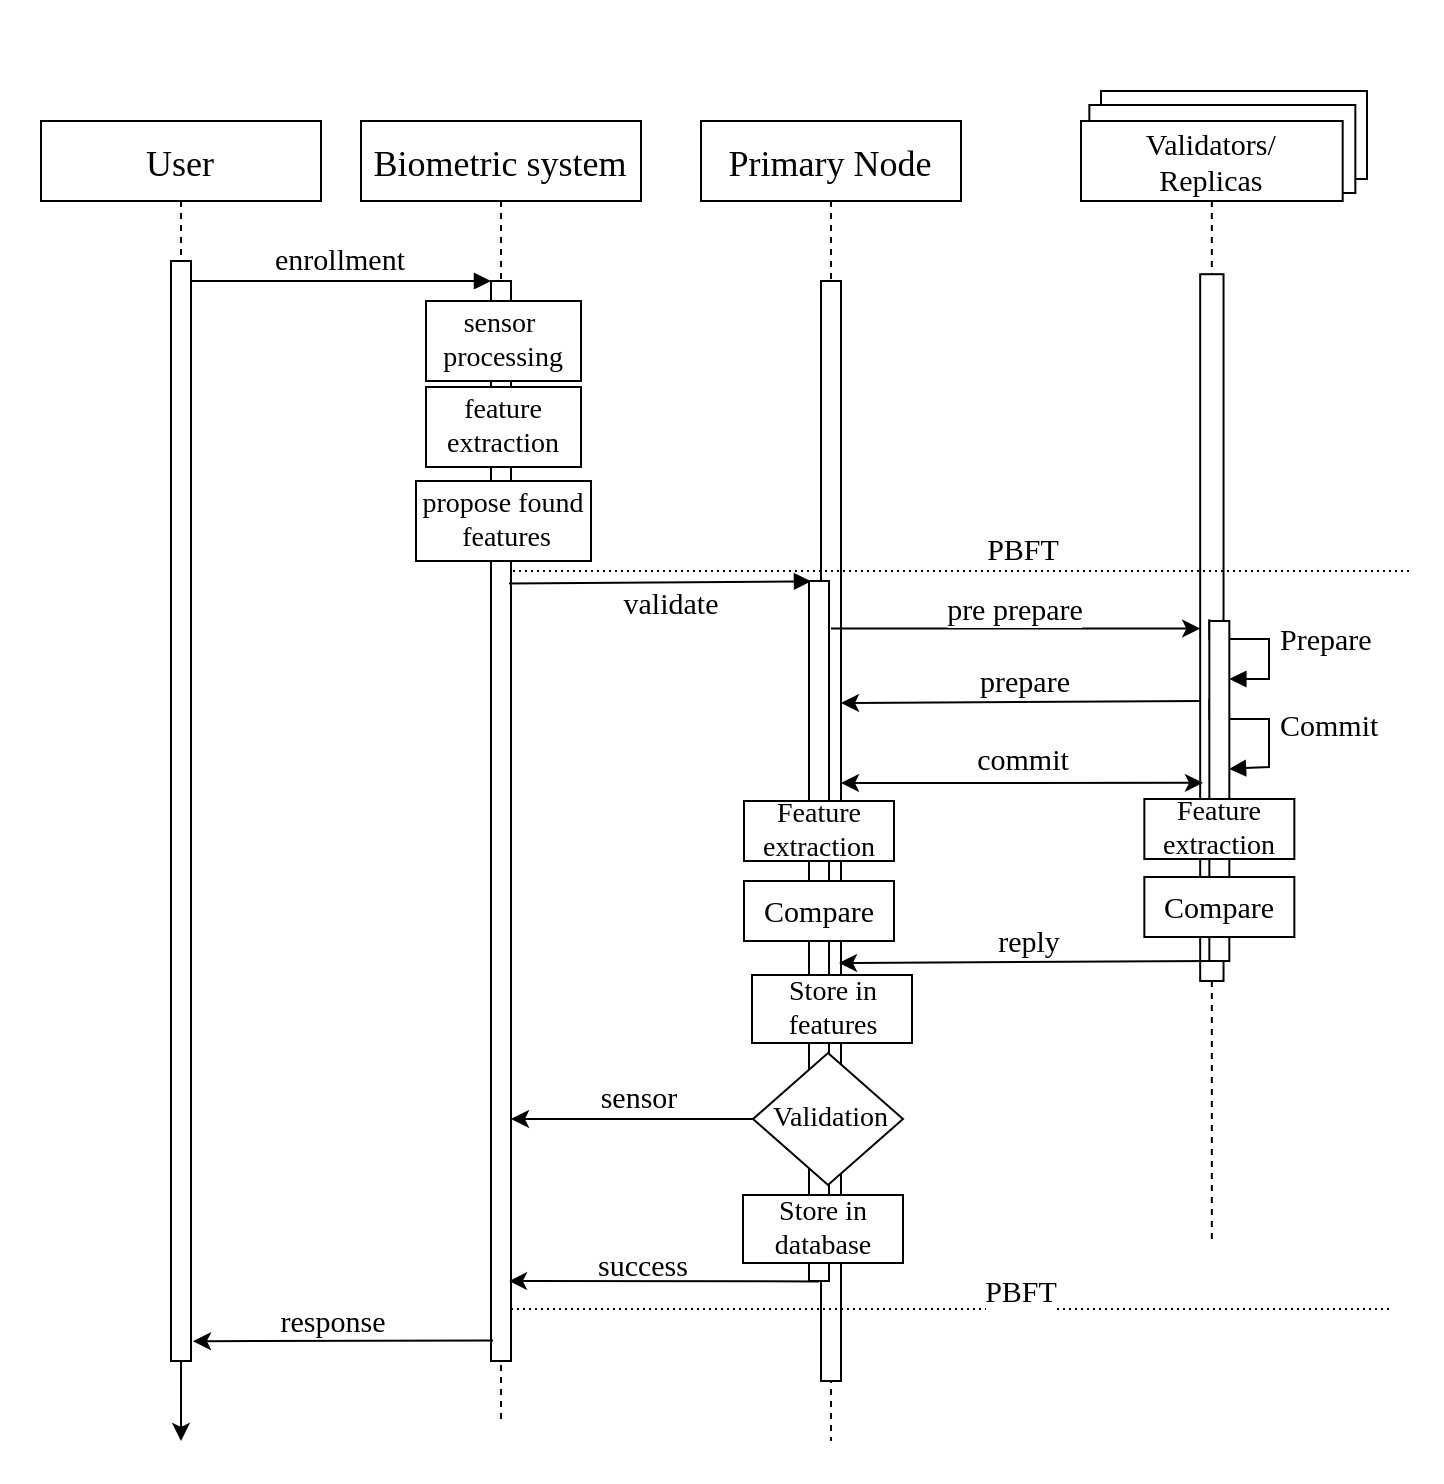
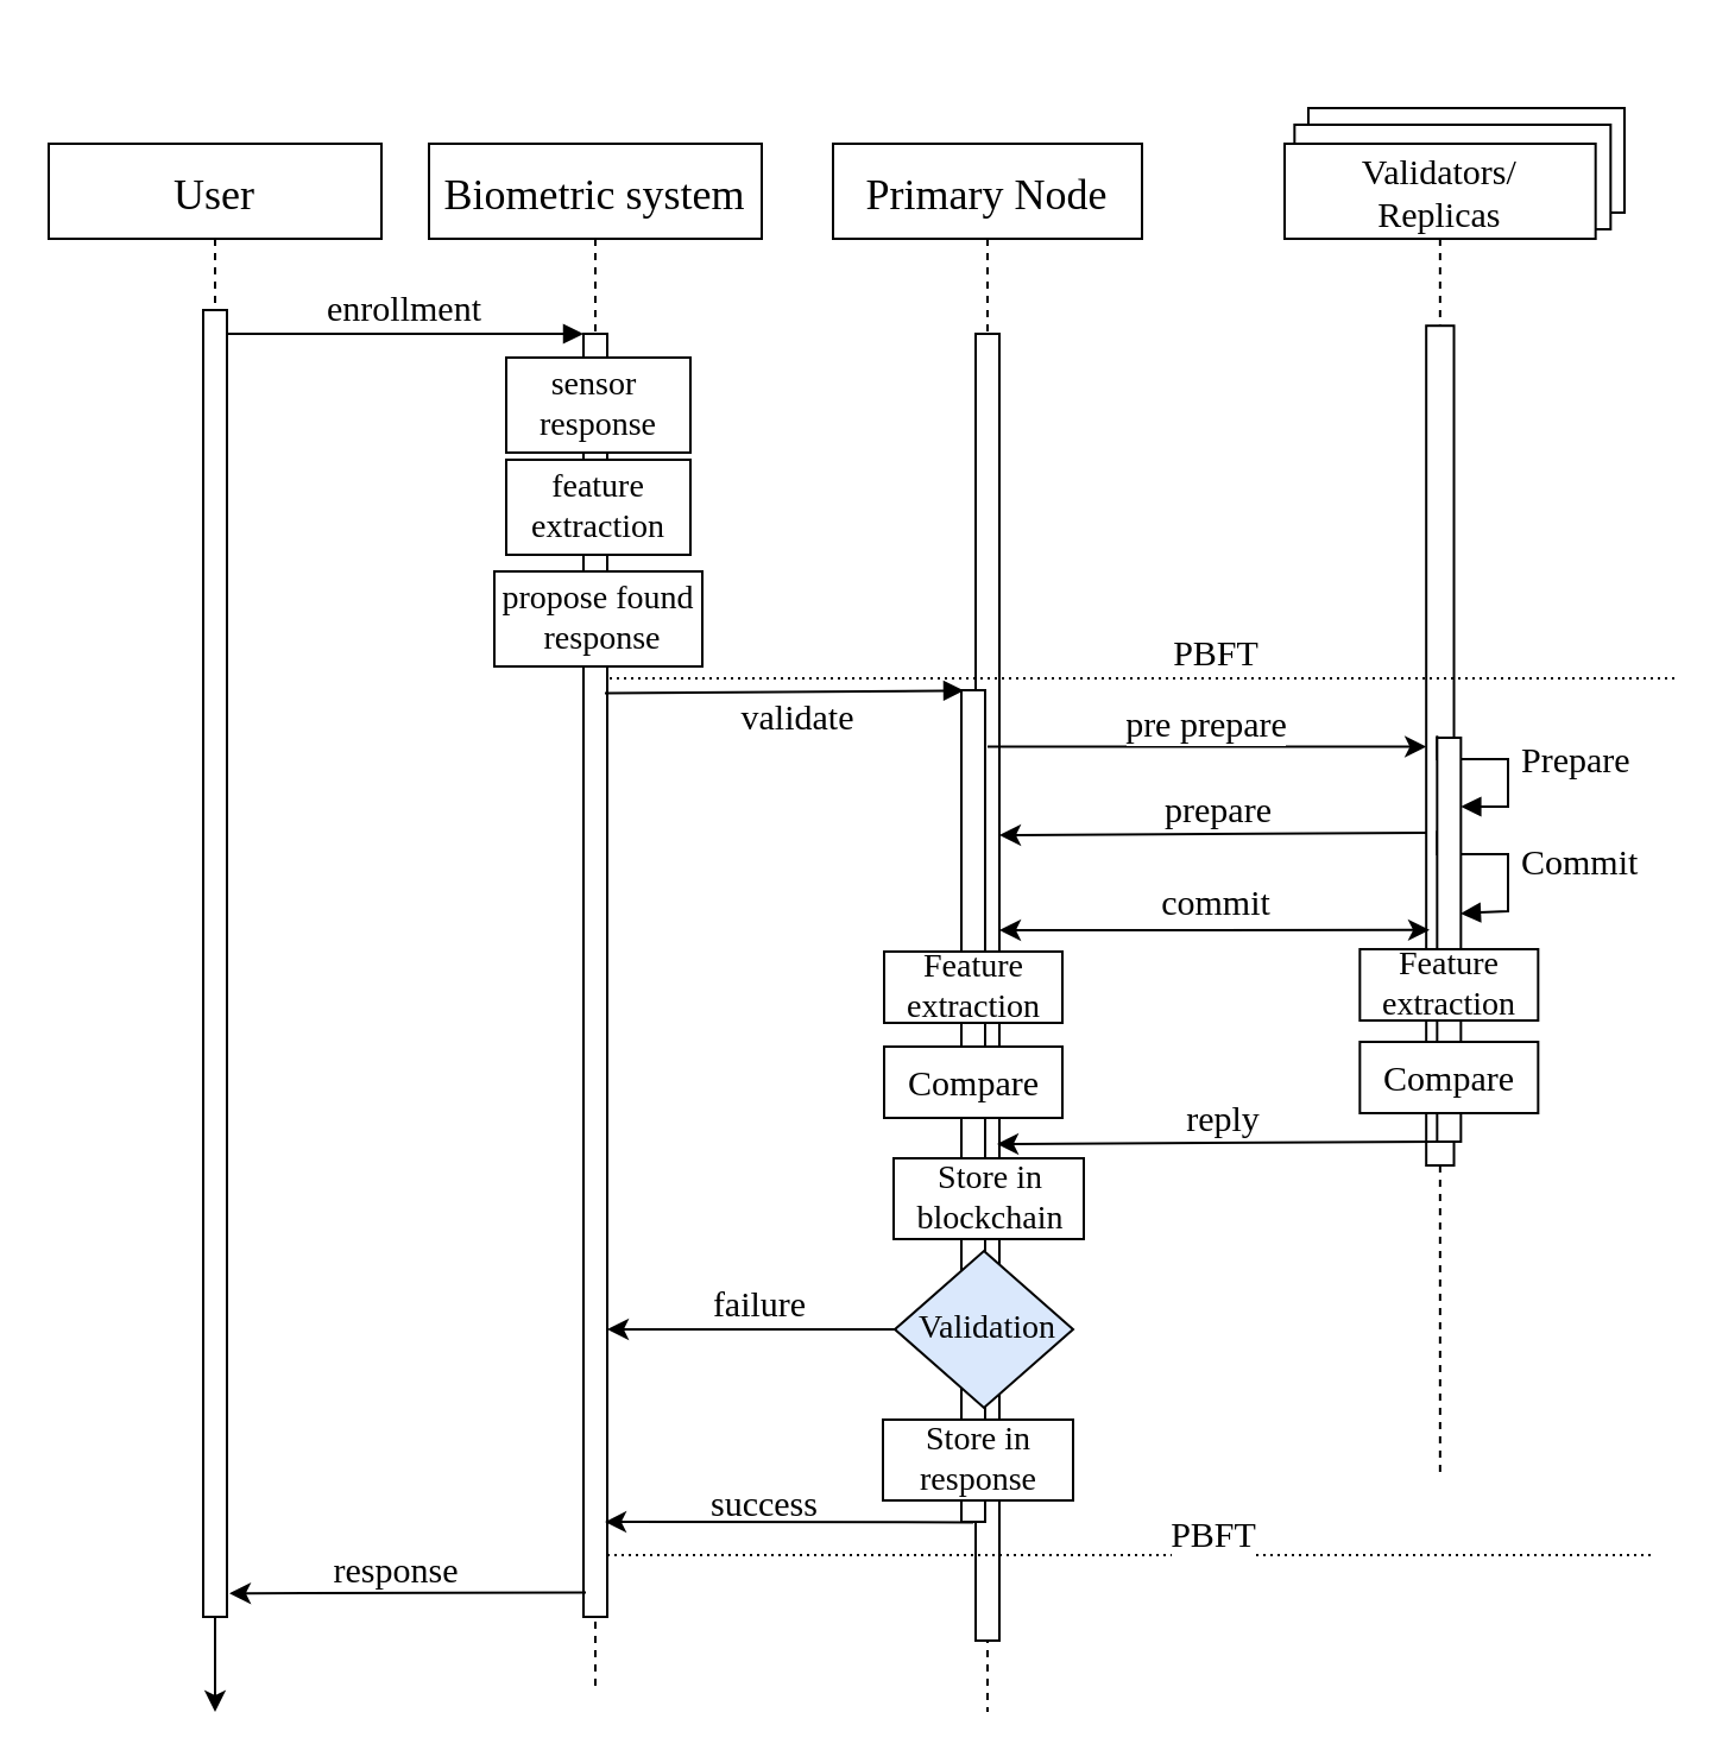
  <mxCell id="0" />
  <mxCell id="1" parent="0" />
  <mxCell id="2" value="User" style="shape=umlLifeline;perimeter=lifelinePerimeter;container=1;collapsible=0;recursiveResize=0;rounded=0;shadow=0;strokeWidth=1;fontFamily=Times New Roman;fontSize=18;" parent="1" vertex="1"><mxGeometry x="20" y="60" width="140" height="650" as="geometry" /></mxCell>
  <mxCell id="3" value="" style="points=[];perimeter=orthogonalPerimeter;rounded=0;shadow=0;strokeWidth=1;fontFamily=Times New Roman;fontSize=15;" parent="2" vertex="1"><mxGeometry x="65" y="70" width="10" height="550" as="geometry" /></mxCell>
  <mxCell id="4" value="" style="verticalAlign=bottom;startArrow=oval;endArrow=block;startSize=8;shadow=0;strokeWidth=1;fontFamily=Times New Roman;fontSize=15;" parent="2" target="3" edge="1" source="2"><mxGeometry relative="1" as="geometry"><mxPoint x="10" y="70" as="sourcePoint" /></mxGeometry></mxCell>
  <mxCell id="5" value="Biometric system" style="shape=umlLifeline;perimeter=lifelinePerimeter;container=1;collapsible=0;recursiveResize=0;rounded=0;shadow=0;strokeWidth=1;fontFamily=Times New Roman;fontSize=18;size=40;" parent="1" vertex="1"><mxGeometry x="180" y="60" width="140" height="650" as="geometry" /></mxCell>
  <mxCell id="6" value="" style="points=[];perimeter=orthogonalPerimeter;rounded=0;shadow=0;strokeWidth=1;fontFamily=Times New Roman;fontSize=15;" parent="5" vertex="1"><mxGeometry x="65" y="80" width="10" height="540" as="geometry" /></mxCell>
- <mxCell id="7" value="sensor&amp;nbsp;&lt;br style=&quot;font-size: 14px;&quot;&gt;processing" style="html=1;fontFamily=Times New Roman;fontSize=14;" parent="5" vertex="1"><mxGeometry x="32.5" y="90" width="77.5" height="40" as="geometry" /></mxCell>
+ <mxCell id="7" value="sensor&amp;nbsp;&lt;br style=&quot;font-size: 14px;&quot;&gt;response" style="html=1;fontFamily=Times New Roman;fontSize=14;" parent="5" vertex="1"><mxGeometry x="32.5" y="90" width="77.5" height="40" as="geometry" /></mxCell>
  <mxCell id="8" value="feature&lt;br style=&quot;font-size: 14px;&quot;&gt;extraction" style="html=1;fontFamily=Times New Roman;fontSize=14;" parent="5" vertex="1"><mxGeometry x="32.5" y="133" width="77.5" height="40" as="geometry" /></mxCell>
- <mxCell id="9" value="propose&amp;nbsp;found&lt;br style=&quot;font-size: 14px;&quot;&gt;&amp;nbsp;features" style="html=1;fontFamily=Times New Roman;fontSize=14;" parent="5" vertex="1"><mxGeometry x="27.5" y="180" width="87.5" height="40" as="geometry" /></mxCell>
+ <mxCell id="9" value="propose&amp;nbsp;found&lt;br style=&quot;font-size: 14px;&quot;&gt;&amp;nbsp;response" style="html=1;fontFamily=Times New Roman;fontSize=14;" parent="5" vertex="1"><mxGeometry x="27.5" y="180" width="87.5" height="40" as="geometry" /></mxCell>
  <mxCell id="10" value="success" style="text;html=1;align=center;verticalAlign=middle;resizable=0;points=[];autosize=1;strokeColor=none;fillColor=none;fontSize=15;fontFamily=Times New Roman;" vertex="1" parent="5"><mxGeometry x="106" y="557" width="70" height="30" as="geometry" /></mxCell>
  <mxCell id="11" value="enrollment" style="verticalAlign=bottom;endArrow=block;entryX=0;entryY=0;shadow=0;strokeWidth=1;fontFamily=Times New Roman;fontSize=15;" parent="1" edge="1"><mxGeometry relative="1" as="geometry"><mxPoint x="95" y="140" as="sourcePoint" /><mxPoint x="245" y="140" as="targetPoint" /></mxGeometry></mxCell>
  <mxCell id="12" value="" style="group;fontFamily=Times New Roman;fontSize=15;" parent="1" vertex="1" connectable="0"><mxGeometry x="560" y="20" width="140" height="600" as="geometry" /></mxCell>
  <mxCell id="13" value="" style="rounded=0;whiteSpace=wrap;html=1;fontFamily=Times New Roman;fontSize=18;" parent="12" vertex="1"><mxGeometry x="-10" y="25" width="133" height="44" as="geometry" /></mxCell>
  <mxCell id="14" value="" style="rounded=0;whiteSpace=wrap;html=1;fontFamily=Times New Roman;fontSize=18;" parent="12" vertex="1"><mxGeometry x="-15.83" y="32" width="133" height="44" as="geometry" /></mxCell>
  <mxCell id="15" value="Validators/&#10;Replicas" style="shape=umlLifeline;perimeter=lifelinePerimeter;container=1;collapsible=0;recursiveResize=0;rounded=0;shadow=0;strokeWidth=1;fontFamily=Times New Roman;fontSize=15;" parent="12" vertex="1"><mxGeometry x="-20" y="40" width="130.84" height="560" as="geometry" /></mxCell>
  <mxCell id="16" value="" style="points=[];perimeter=orthogonalPerimeter;rounded=0;shadow=0;strokeWidth=1;fontFamily=Times New Roman;fontSize=15;" parent="15" vertex="1"><mxGeometry x="59.59" y="76.6" width="11.67" height="353.4" as="geometry" /></mxCell>
  <mxCell id="17" value="Commit" style="edgeStyle=orthogonalEdgeStyle;html=1;align=left;spacingLeft=2;endArrow=block;rounded=0;fontFamily=Times New Roman;fontSize=15;entryX=0.983;entryY=0.435;entryDx=0;entryDy=0;entryPerimeter=0;" parent="15" target="19" edge="1"><mxGeometry x="0.017" y="2" relative="1" as="geometry"><mxPoint x="64.17" y="289.09" as="sourcePoint" /><Array as="points"><mxPoint x="64" y="299" /><mxPoint x="94" y="299" /><mxPoint x="94" y="323" /></Array><mxPoint x="130" y="323" as="targetPoint" /><mxPoint as="offset" /></mxGeometry></mxCell>
  <mxCell id="18" value="Prepare" style="edgeStyle=orthogonalEdgeStyle;html=1;align=left;spacingLeft=2;endArrow=block;rounded=0;fontFamily=Times New Roman;fontSize=15;" parent="15" target="19" edge="1"><mxGeometry x="0.017" y="2" relative="1" as="geometry"><mxPoint x="64.17" y="249.09" as="sourcePoint" /><Array as="points"><mxPoint x="64" y="259" /><mxPoint x="94" y="259" /><mxPoint x="94" y="279" /></Array><mxPoint x="120" y="279" as="targetPoint" /><mxPoint as="offset" /></mxGeometry></mxCell>
  <mxCell id="19" value="" style="html=1;points=[];perimeter=orthogonalPerimeter;fontFamily=Times New Roman;fontSize=15;" parent="12" vertex="1"><mxGeometry x="44.17" y="290" width="10" height="170" as="geometry" /></mxCell>
  <mxCell id="20" value="Feature&lt;br style=&quot;font-size: 14px;&quot;&gt;extraction" style="html=1;fontFamily=Times New Roman;fontSize=14;" parent="12" vertex="1"><mxGeometry x="11.67" y="379" width="75" height="30" as="geometry" /></mxCell>
  <mxCell id="21" value="Compare" style="html=1;fontFamily=Times New Roman;fontSize=15;" parent="12" vertex="1"><mxGeometry x="11.67" y="418" width="75" height="30" as="geometry" /></mxCell>
  <mxCell id="22" style="edgeStyle=orthogonalEdgeStyle;rounded=0;orthogonalLoop=1;jettySize=auto;html=1;fontFamily=Times New Roman;fontSize=15;" parent="1" source="3" edge="1"><mxGeometry relative="1" as="geometry"><mxPoint x="90" y="720" as="targetPoint" /><Array as="points"><mxPoint x="90" y="720" /></Array></mxGeometry></mxCell>
  <mxCell id="23" value="Primary Node" style="shape=umlLifeline;perimeter=lifelinePerimeter;container=1;collapsible=0;recursiveResize=0;rounded=0;shadow=0;strokeWidth=1;fontFamily=Times New Roman;fontSize=18;" parent="1" vertex="1"><mxGeometry x="350" y="60" width="130" height="660" as="geometry" /></mxCell>
  <mxCell id="24" value="" style="points=[];perimeter=orthogonalPerimeter;rounded=0;shadow=0;strokeWidth=1;fontFamily=Times New Roman;fontSize=15;" parent="23" vertex="1"><mxGeometry x="60" y="80" width="10" height="550" as="geometry" /></mxCell>
  <mxCell id="25" value="" style="html=1;points=[];perimeter=orthogonalPerimeter;fontFamily=Times New Roman;fontSize=15;" parent="23" vertex="1"><mxGeometry x="54" y="230" width="10" height="350" as="geometry" /></mxCell>
  <mxCell id="26" value="Feature &lt;br style=&quot;font-size: 14px;&quot;&gt;extraction" style="html=1;fontFamily=Times New Roman;fontSize=14;" parent="23" vertex="1"><mxGeometry x="21.5" y="340" width="75" height="30" as="geometry" /></mxCell>
  <mxCell id="27" value="Compare" style="html=1;fontFamily=Times New Roman;fontSize=15;" parent="23" vertex="1"><mxGeometry x="21.5" y="380" width="75" height="30" as="geometry" /></mxCell>
- <mxCell id="28" value="Store in&lt;br&gt;database" style="html=1;fontFamily=Times New Roman;fontSize=14;" parent="23" vertex="1"><mxGeometry x="21" y="537" width="80" height="34" as="geometry" /></mxCell>
+ <mxCell id="28" value="Store in&lt;br&gt;response" style="html=1;fontFamily=Times New Roman;fontSize=14;" parent="23" vertex="1"><mxGeometry x="21" y="537" width="80" height="34" as="geometry" /></mxCell>
  <mxCell id="29" value="" style="endArrow=none;dashed=1;html=1;rounded=0;dashPattern=1 2;fontFamily=Times New Roman;fontSize=15;entryX=0.5;entryY=1;entryDx=0;entryDy=0;" parent="23" edge="1"><mxGeometry width="50" height="50" relative="1" as="geometry"><mxPoint x="354" y="225" as="sourcePoint" /><mxPoint x="-94.75" y="225" as="targetPoint" /></mxGeometry></mxCell>
  <mxCell id="30" value="PBFT" style="edgeLabel;html=1;align=center;verticalAlign=middle;resizable=0;points=[];fontFamily=Times New Roman;fontSize=15;" parent="29" vertex="1" connectable="0"><mxGeometry x="-0.033" relative="1" as="geometry"><mxPoint x="23" y="-12" as="offset" /></mxGeometry></mxCell>
- <mxCell id="31" value="&amp;nbsp;Validation" style="rhombus;whiteSpace=wrap;html=1;fontFamily=Times New Roman;fontSize=14;" parent="23" vertex="1"><mxGeometry x="26" y="466" width="75" height="66" as="geometry" /></mxCell>
- <mxCell id="32" value="Store in&lt;br&gt;features" style="html=1;fontFamily=Times New Roman;fontSize=14;" vertex="1" parent="23"><mxGeometry x="25.5" y="427" width="80" height="34" as="geometry" /></mxCell>
+ <mxCell id="31" value="&amp;nbsp;Validation" style="rhombus;whiteSpace=wrap;html=1;fontFamily=Times New Roman;fontSize=14;fillColor=#dae8fc;" parent="23" vertex="1"><mxGeometry x="26" y="466" width="75" height="66" as="geometry" /></mxCell>
+ <mxCell id="32" value="Store in&lt;br&gt;blockchain" style="html=1;fontFamily=Times New Roman;fontSize=14;" vertex="1" parent="23"><mxGeometry x="25.5" y="427" width="80" height="34" as="geometry" /></mxCell>
  <mxCell id="33" value="validate" style="html=1;verticalAlign=bottom;endArrow=block;rounded=0;fontFamily=Times New Roman;fontSize=15;entryX=-0.5;entryY=0.273;entryDx=0;entryDy=0;entryPerimeter=0;exitX=0.9;exitY=0.28;exitDx=0;exitDy=0;exitPerimeter=0;" parent="1" source="6" target="24" edge="1"><mxGeometry x="0.07" y="-22" relative="1" as="geometry"><mxPoint x="260" y="290" as="sourcePoint" /><mxPoint x="400" y="288" as="targetPoint" /><mxPoint as="offset" /></mxGeometry></mxCell>
  <mxCell id="34" value="" style="endArrow=classic;html=1;rounded=0;exitX=1.1;exitY=0.068;exitDx=0;exitDy=0;exitPerimeter=0;fontFamily=Times New Roman;fontSize=15;" parent="1" source="25" target="16" edge="1"><mxGeometry width="50" height="50" relative="1" as="geometry"><mxPoint x="450" y="320" as="sourcePoint" /><mxPoint x="370" y="330" as="targetPoint" /></mxGeometry></mxCell>
  <mxCell id="35" value="pre prepare" style="edgeLabel;html=1;align=center;verticalAlign=middle;resizable=0;points=[];fontFamily=Times New Roman;fontSize=15;" parent="34" vertex="1" connectable="0"><mxGeometry x="-0.12" y="-1" relative="1" as="geometry"><mxPoint x="10" y="-11" as="offset" /></mxGeometry></mxCell>
  <mxCell id="36" value="" style="endArrow=classic;startArrow=classic;html=1;rounded=0;fontFamily=Times New Roman;fontSize=15;exitX=-0.317;exitY=0.476;exitDx=0;exitDy=0;exitPerimeter=0;" parent="1" source="19" edge="1"><mxGeometry width="50" height="50" relative="1" as="geometry"><mxPoint x="600.997" y="420" as="sourcePoint" /><mxPoint x="420" y="391" as="targetPoint" /><Array as="points"><mxPoint x="510" y="391" /></Array></mxGeometry></mxCell>
  <mxCell id="37" value="commit" style="edgeLabel;html=1;align=center;verticalAlign=middle;resizable=0;points=[];fontFamily=Times New Roman;fontSize=15;" parent="36" vertex="1" connectable="0"><mxGeometry x="-0.12" y="-1" relative="1" as="geometry"><mxPoint x="-10" y="-11" as="offset" /></mxGeometry></mxCell>
  <mxCell id="38" value="" style="endArrow=classic;html=1;rounded=0;exitX=0.035;exitY=0.604;exitDx=0;exitDy=0;exitPerimeter=0;fontFamily=Times New Roman;fontSize=15;" parent="1" source="16" edge="1"><mxGeometry width="50" height="50" relative="1" as="geometry"><mxPoint x="600" y="360" as="sourcePoint" /><mxPoint x="420" y="351" as="targetPoint" /></mxGeometry></mxCell>
  <mxCell id="39" value="prepare" style="edgeLabel;html=1;align=center;verticalAlign=middle;resizable=0;points=[];fontFamily=Times New Roman;fontSize=15;" parent="38" vertex="1" connectable="0"><mxGeometry x="-0.12" y="-1" relative="1" as="geometry"><mxPoint x="-9" y="-10" as="offset" /></mxGeometry></mxCell>
  <mxCell id="40" value="" style="endArrow=none;dashed=1;html=1;rounded=0;dashPattern=1 2;fontFamily=Times New Roman;fontSize=15;" parent="1" edge="1"><mxGeometry width="50" height="50" relative="1" as="geometry"><mxPoint x="694" y="654" as="sourcePoint" /><mxPoint x="254" y="654" as="targetPoint" /></mxGeometry></mxCell>
  <mxCell id="41" value="PBFT" style="edgeLabel;html=1;align=center;verticalAlign=middle;resizable=0;points=[];fontFamily=Times New Roman;fontSize=15;" parent="40" vertex="1" connectable="0"><mxGeometry x="-0.033" relative="1" as="geometry"><mxPoint x="28" y="-10" as="offset" /></mxGeometry></mxCell>
  <mxCell id="42" value="" style="endArrow=classic;html=1;rounded=0;exitX=0;exitY=0.5;exitDx=0;exitDy=0;" edge="1" parent="1" source="31" target="6"><mxGeometry x="0.064" y="-16" width="50" height="50" relative="1" as="geometry"><mxPoint x="330" y="440" as="sourcePoint" /><mxPoint x="260" y="560" as="targetPoint" /><mxPoint as="offset" /></mxGeometry></mxCell>
  <mxCell id="43" value="" style="endArrow=classic;html=1;rounded=0;exitX=-0.1;exitY=0.924;exitDx=0;exitDy=0;exitPerimeter=0;entryX=0.9;entryY=0.926;entryDx=0;entryDy=0;entryPerimeter=0;" edge="1" parent="1" target="6"><mxGeometry width="50" height="50" relative="1" as="geometry"><mxPoint x="409" y="640.2" as="sourcePoint" /><mxPoint x="260" y="640" as="targetPoint" /></mxGeometry></mxCell>
- <mxCell id="44" value="sensor" style="text;html=1;align=center;verticalAlign=middle;resizable=0;points=[];autosize=1;strokeColor=none;fillColor=none;fontSize=15;fontFamily=Times New Roman;" vertex="1" parent="1"><mxGeometry x="289" y="533" width="60" height="30" as="geometry" /></mxCell>
+ <mxCell id="44" value="failure" style="text;html=1;align=center;verticalAlign=middle;resizable=0;points=[];autosize=1;strokeColor=none;fillColor=none;fontSize=15;fontFamily=Times New Roman;" vertex="1" parent="1"><mxGeometry x="289" y="533" width="60" height="30" as="geometry" /></mxCell>
  <mxCell id="45" value="" style="endArrow=classic;html=1;rounded=0;fontFamily=Times New Roman;fontSize=15;exitX=-0.017;exitY=1;exitDx=0;exitDy=0;exitPerimeter=0;entryX=0.9;entryY=0.62;entryDx=0;entryDy=0;entryPerimeter=0;" parent="1" edge="1" target="24" source="19"><mxGeometry width="50" height="50" relative="1" as="geometry"><mxPoint x="600" y="490" as="sourcePoint" /><mxPoint x="420" y="490" as="targetPoint" /></mxGeometry></mxCell>
  <mxCell id="46" value="reply" style="edgeLabel;html=1;align=center;verticalAlign=middle;resizable=0;points=[];fontFamily=Times New Roman;fontSize=15;" parent="45" vertex="1" connectable="0"><mxGeometry x="-0.12" y="-1" relative="1" as="geometry"><mxPoint x="-9" y="-10" as="offset" /></mxGeometry></mxCell>
  <mxCell id="47" value="" style="endArrow=classic;html=1;rounded=0;exitX=0.1;exitY=0.981;exitDx=0;exitDy=0;exitPerimeter=0;entryX=1.1;entryY=0.982;entryDx=0;entryDy=0;entryPerimeter=0;" edge="1" parent="1" source="6" target="3"><mxGeometry width="50" height="50" relative="1" as="geometry"><mxPoint x="419" y="650.2" as="sourcePoint" /><mxPoint x="264" y="650.04" as="targetPoint" /></mxGeometry></mxCell>
  <mxCell id="48" value="response" style="text;html=1;align=center;verticalAlign=middle;resizable=0;points=[];autosize=1;strokeColor=none;fillColor=none;fontSize=15;fontFamily=Times New Roman;" vertex="1" parent="1"><mxGeometry x="126" y="645" width="80" height="30" as="geometry" /></mxCell>
